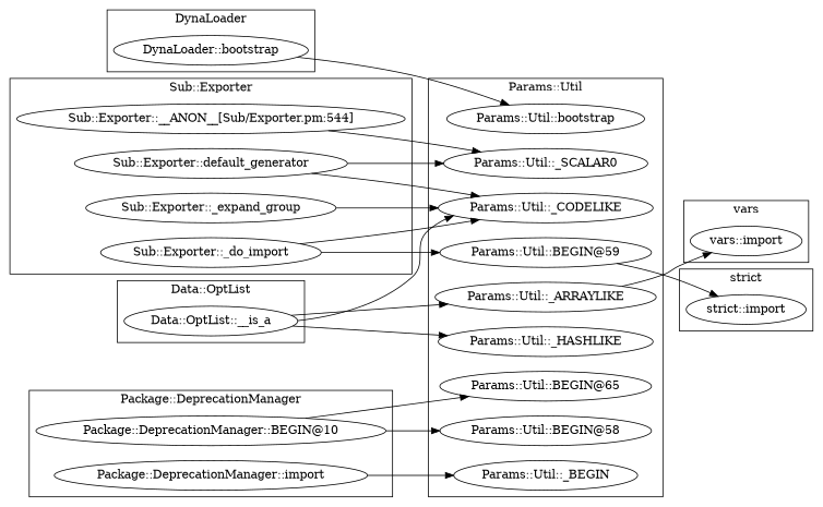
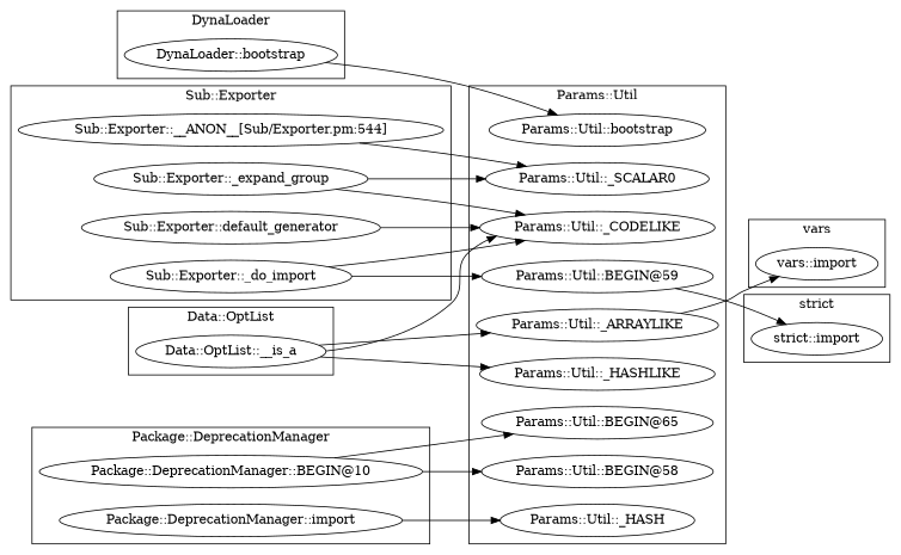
  digraph {
    rankdir=LR
    "DynaLoader::bootstrap"
    "Sub::Exporter::default_generator"
    "Sub::Exporter::__ANON__[Sub/Exporter.pm:544]"
    "Sub::Exporter::_expand_group"
    "Sub::Exporter::_do_import"
    "vars::import"
    "Data::OptList::__is_a"
    "strict::import"
    "Params::Util::bootstrap"
    "Params::Util::_ARRAYLIKE"
    "Params::Util::BEGIN@65"
    "Params::Util::BEGIN@58"
    "Params::Util::_SCALAR0"
    "Params::Util::_CODELIKE"
-   "Params::Util::_HASH" [label="Params::Util::_BEGIN"]
+   "Params::Util::_HASH"
    "Params::Util::_HASHLIKE"
    "Params::Util::BEGIN@59"
    "Package::DeprecationManager::BEGIN@10"
    "Package::DeprecationManager::import"
    subgraph cluster_1 {
      label=DynaLoader
      "DynaLoader::bootstrap"
    }
    subgraph cluster_2 {
      label="Sub::Exporter"
      "Sub::Exporter::default_generator"
      "Sub::Exporter::__ANON__[Sub/Exporter.pm:544]"
      "Sub::Exporter::_expand_group"
      "Sub::Exporter::_do_import"
    }
    subgraph cluster_3 {
      label=vars
      "vars::import"
    }
    subgraph cluster_4 {
      label="Data::OptList"
      "Data::OptList::__is_a"
    }
    subgraph cluster_5 {
      label="strict"
      "strict::import"
    }
    subgraph cluster_6 {
      label="Params::Util"
      "Params::Util::bootstrap"
      "Params::Util::_ARRAYLIKE"
      "Params::Util::BEGIN@65"
      "Params::Util::BEGIN@58"
      "Params::Util::_SCALAR0"
      "Params::Util::_CODELIKE"
      "Params::Util::_HASH"
      "Params::Util::_HASHLIKE"
      "Params::Util::BEGIN@59"
    }
    subgraph cluster_7 {
      label="Package::DeprecationManager"
      "Package::DeprecationManager::BEGIN@10"
      "Package::DeprecationManager::import"
    }
    "DynaLoader::bootstrap" -> "Params::Util::bootstrap"
    "Sub::Exporter::default_generator" -> "Params::Util::_CODELIKE"
    "Sub::Exporter::__ANON__[Sub/Exporter.pm:544]" -> "Params::Util::_SCALAR0"
-   "Sub::Exporter::default_generator" -> "Params::Util::_SCALAR0"
+   "Sub::Exporter::_expand_group" -> "Params::Util::_SCALAR0"
    "Sub::Exporter::_expand_group" -> "Params::Util::_CODELIKE"
    "Sub::Exporter::_do_import" -> "Params::Util::_CODELIKE"
    "Sub::Exporter::_do_import" -> "Params::Util::BEGIN@59"
    "Data::OptList::__is_a" -> "Params::Util::_ARRAYLIKE"
    "Data::OptList::__is_a" -> "Params::Util::_CODELIKE"
    "Data::OptList::__is_a" -> "Params::Util::_HASHLIKE"
    "Params::Util::_ARRAYLIKE" -> "vars::import"
    "Params::Util::BEGIN@59" -> "strict::import"
    "Package::DeprecationManager::BEGIN@10" -> "Params::Util::BEGIN@65"
    "Package::DeprecationManager::BEGIN@10" -> "Params::Util::BEGIN@58"
    "Package::DeprecationManager::import" -> "Params::Util::_HASH"
  }
